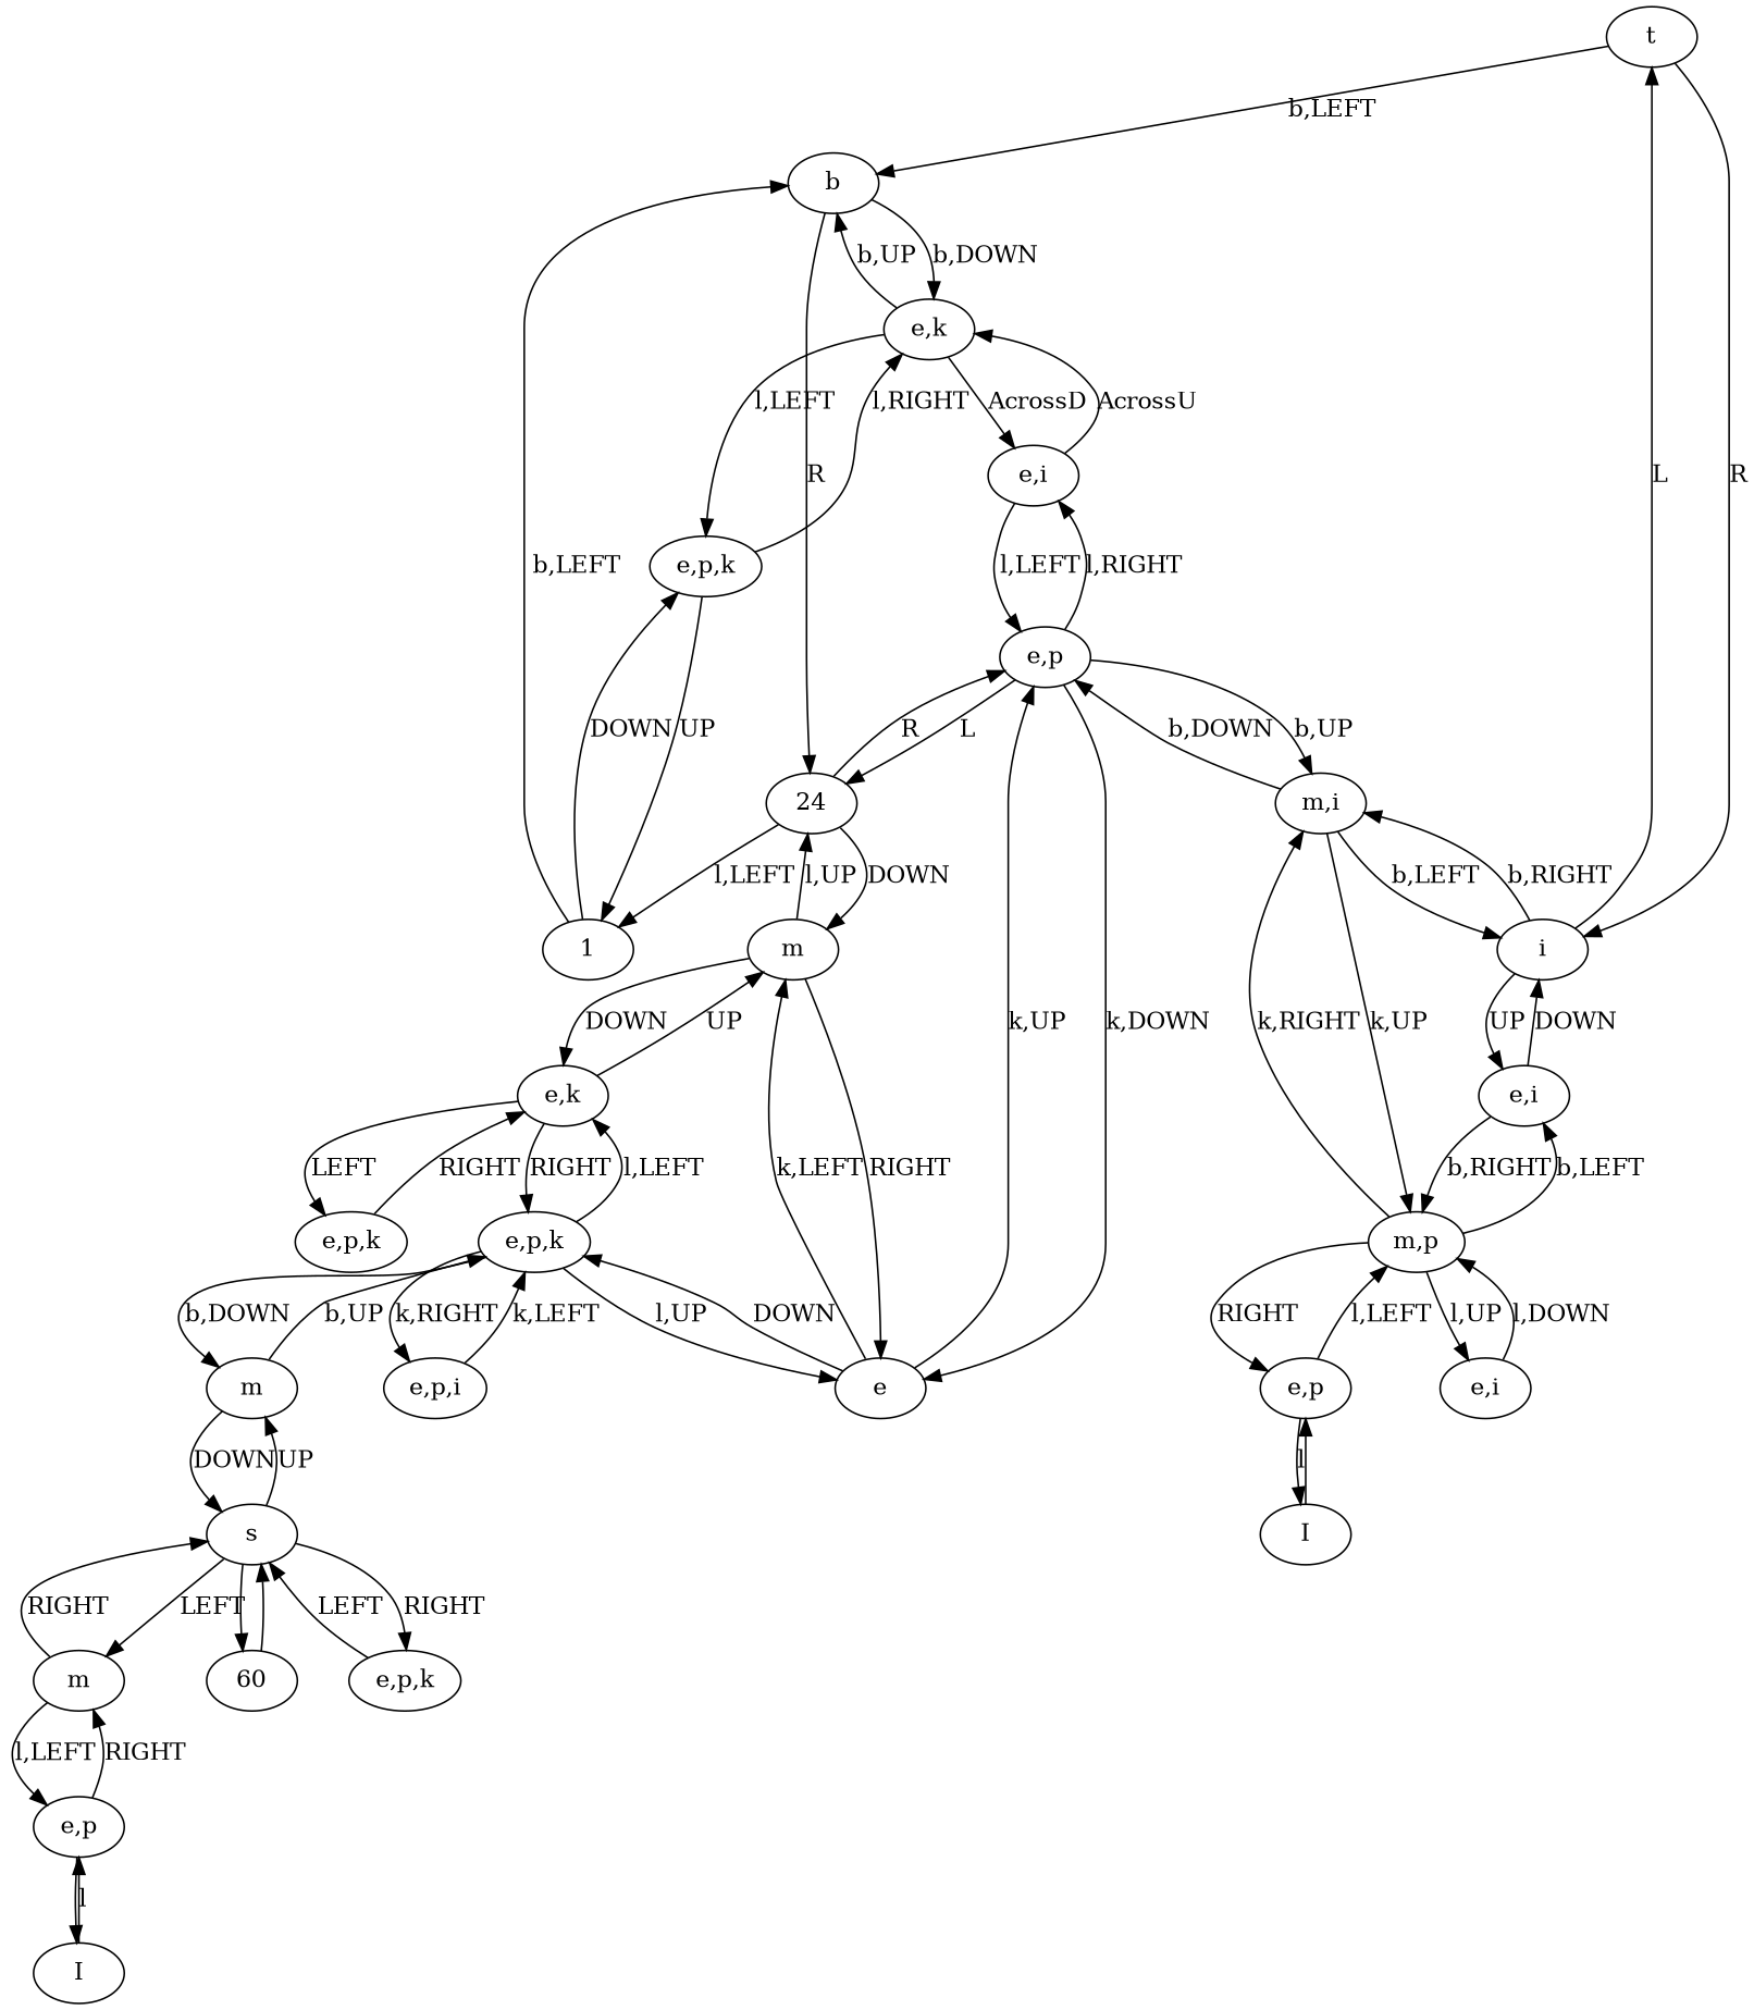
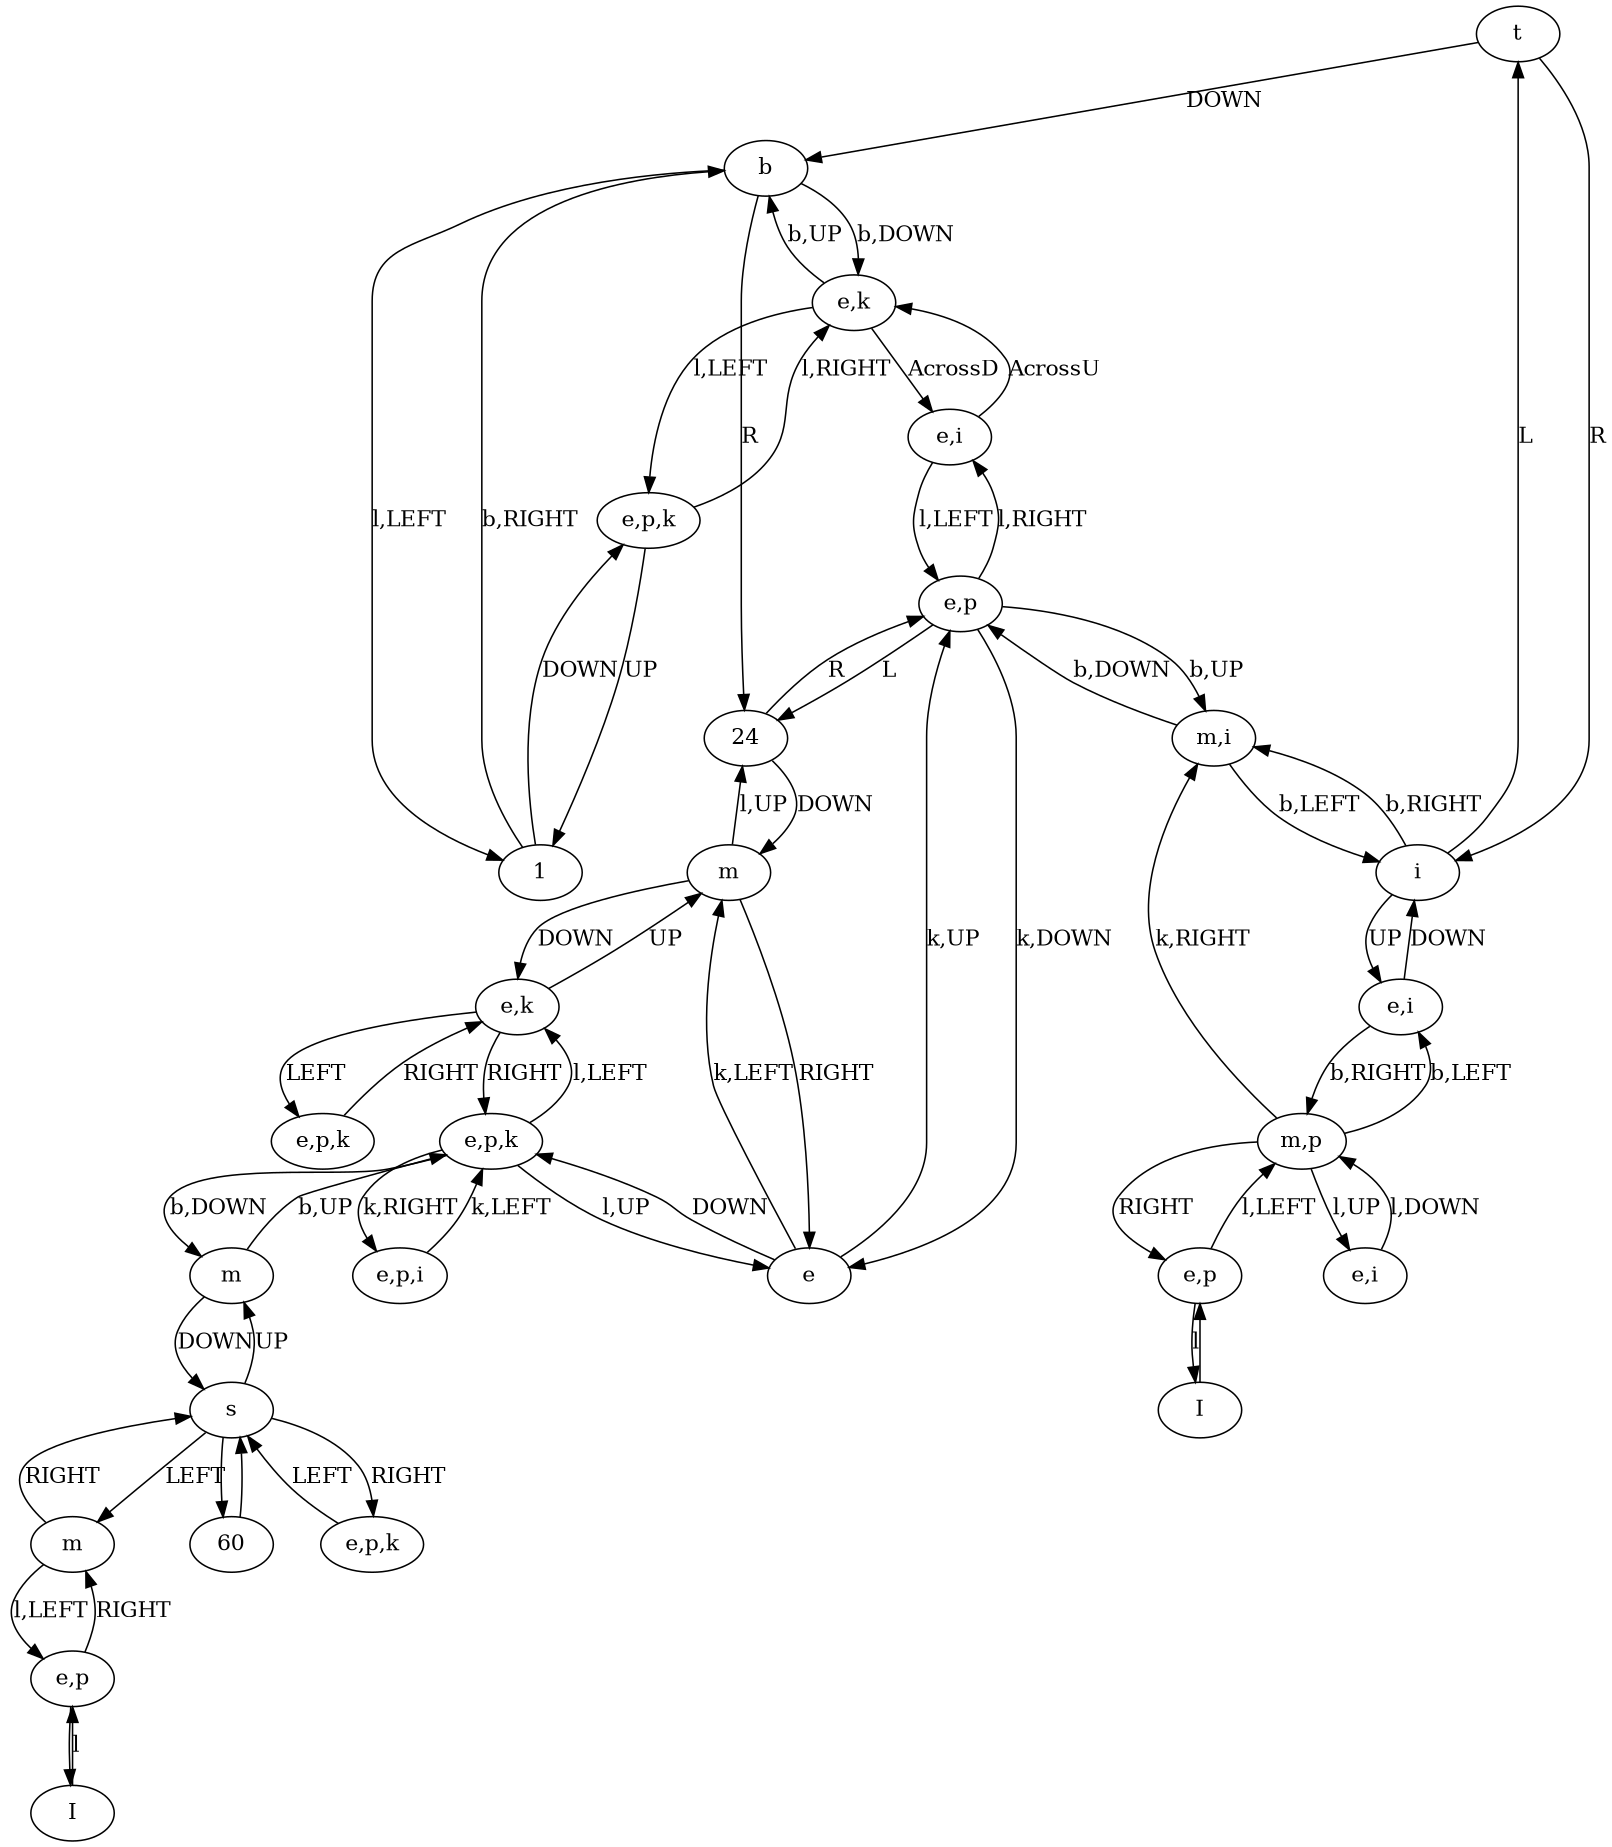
  digraph {
    n1 [label=t]
    n2 [label=b]
    n3 [label=i]
    n4 [label="e,k"]
    n5 [label=1]
    24
    n7 [label="e,i"]
    n8 [label="m,i"]
    n9 [label="e,i"]
    n10 [label="e,p"]
    n11 [label="e,p,k"]
    n12 [label=e]
    n13 [label="e,i"]
    n14 [label="m,p"]
    n15 [label="e,p"]
    n16 [label=I]
    n17 [label=m]
    n18 [label=I]
    n19 [label="e,p"]
    n20 [label=m]
    n21 [label=m]
    n22 [label=s]
    n23 [label="e,p,k"]
    n24 [label=60]
    n25 [label="e,p,k"]
    n26 [label="e,p,i"]
    n27 [label="e,k"]
    n28 [label="e,p,k"]
-   n1 -> n2 [label="b,LEFT"]
+   n1 -> n2 [label=DOWN]
    n1 -> n3 [label=R]
    n2 -> n4 [label="b,DOWN"]
-   24 -> n5 [label="l,LEFT"]
+   n2 -> n5 [label="l,LEFT"]
    n2 -> 24 [label=R]
    n3 -> n1 [label=L]
    n3 -> n7 [label=UP]
    n3 -> n8 [label="b,RIGHT"]
    n4 -> n2 [label="b,UP"]
    n4 -> n9 [label=AcrossD]
    n4 -> n11 [label="l,LEFT"]
-   n5 -> n2 [label="b,LEFT"]
+   n5 -> n2 [label="b,RIGHT"]
    n5 -> n11 [label=DOWN]
    24 -> n10 [label=R]
    24 -> n17 [label=DOWN]
    n7 -> n3 [label=DOWN]
    n7 -> n14 [label="b,RIGHT"]
    n8 -> n3 [label="b,LEFT"]
    n8 -> n10 [label="b,DOWN"]
-   n8 -> n14 [label="k,UP"]
    n9 -> n4 [label=AcrossU]
    n9 -> n10 [label="l,LEFT"]
    n10 -> 24 [label=L]
    n10 -> n8 [label="b,UP"]
    n10 -> n9 [label="l,RIGHT"]
    n10 -> n12 [label="k,DOWN"]
    n11 -> n4 [label="l,RIGHT"]
    n11 -> n5 [label=UP]
    n12 -> n10 [label="k,UP"]
    n12 -> n17 [label="k,LEFT"]
    n12 -> n23 [label=DOWN]
    n13 -> n14 [label="l,DOWN"]
    n14 -> n7 [label="b,LEFT"]
    n14 -> n8 [label="k,RIGHT"]
    n14 -> n13 [label="l,UP"]
    n14 -> n15 [label=RIGHT]
    n15 -> n14 [label="l,LEFT"]
    n15 -> n16 [label=l]
    n16 -> n15
    n17 -> 24 [label="l,UP"]
    n17 -> n12 [label=RIGHT]
    n17 -> n27 [label=DOWN]
    n18 -> n19 [label=l]
    n19 -> n18
    n19 -> n20 [label=RIGHT]
    n20 -> n19 [label="l,LEFT"]
    n20 -> n22 [label=RIGHT]
    n21 -> n22 [label=DOWN]
    n21 -> n23 [label="b,UP"]
    n22 -> n20 [label=LEFT]
    n22 -> n21 [label=UP]
    n22 -> n24
    n22 -> n25 [label=RIGHT]
    n23 -> n12 [label="l,UP"]
    n23 -> n21 [label="b,DOWN"]
    n23 -> n26 [label="k,RIGHT"]
    n23 -> n27 [label="l,LEFT"]
    n24 -> n22
    n25 -> n22 [label=LEFT]
    n26 -> n23 [label="k,LEFT"]
    n27 -> n17 [label=UP]
    n27 -> n23 [label=RIGHT]
    n27 -> n28 [label=LEFT]
    n28 -> n27 [label=RIGHT]
  }
